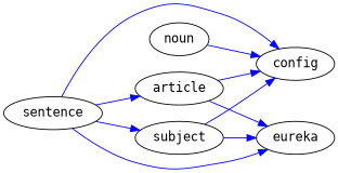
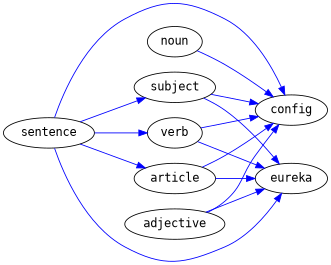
  digraph {
    fontname="DejaVu Sans Mono"
    rankdir=LR
    node [fontname="DejaVu Sans Mono"]
    edge [color=blue fontname="DejaVu Sans Mono"]
    subject
    config
    eureka
+   verb
    article
+   adjective
    noun
    sentence
    subject -> config
    subject -> eureka
+   verb -> config
+   verb -> eureka
    article -> config
    article -> eureka
+   adjective -> config
+   adjective -> eureka
    noun -> config
    sentence -> subject
    sentence -> config
    sentence -> eureka
+   sentence -> verb
    sentence -> article
  }
